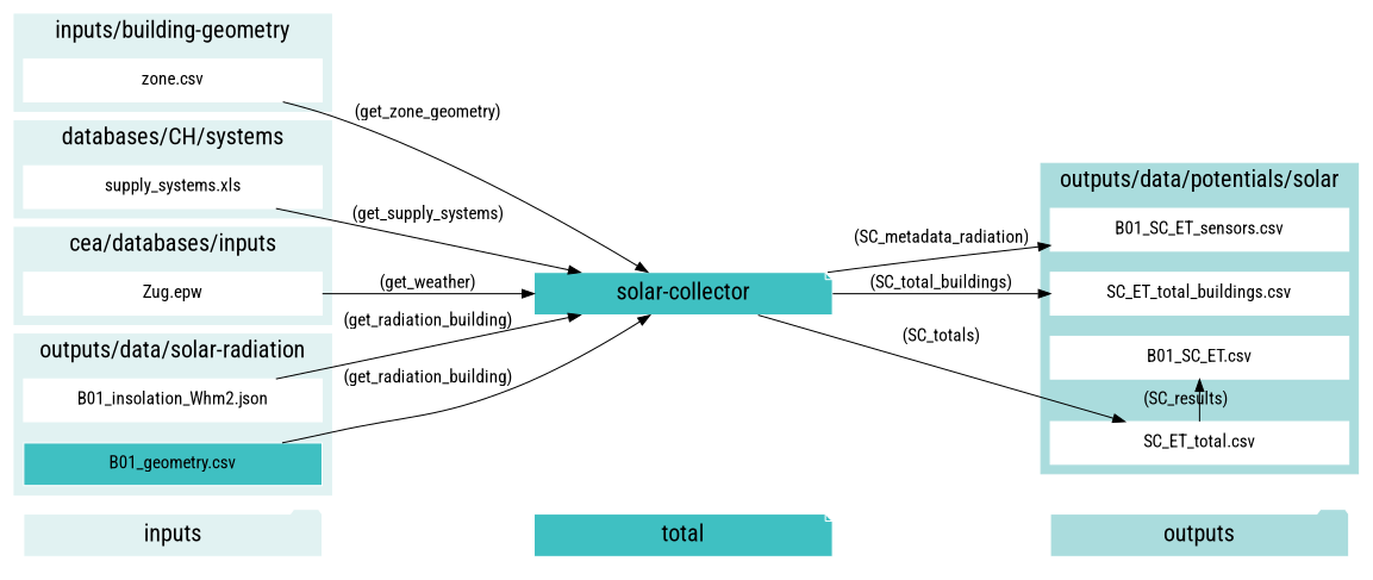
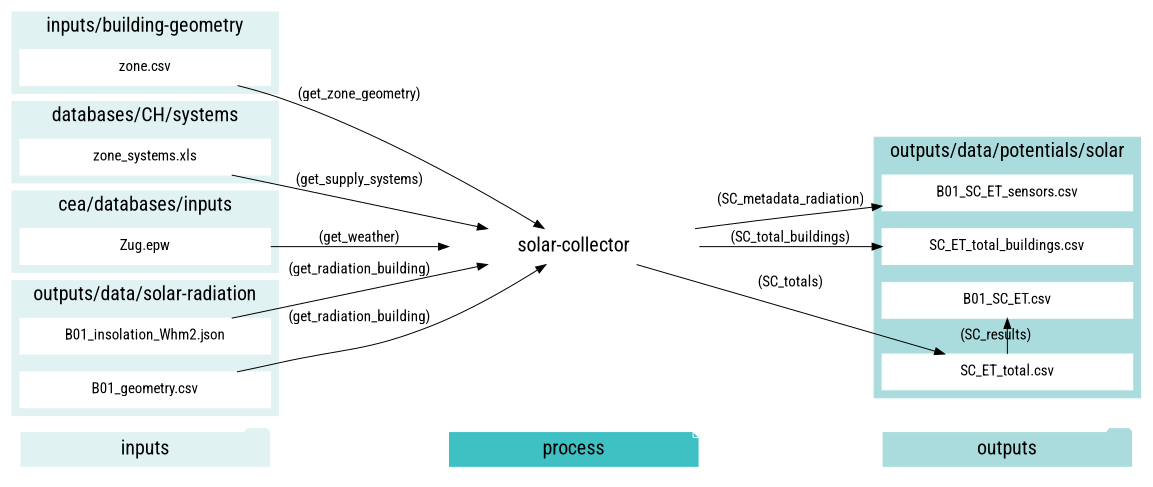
  digraph {
    fontname="Roboto Condensed"
    newrank=true
    rankdir=LR
    node [color=white fixedsize=true fontname="Roboto Condensed" fontsize=15 shape=box style=filled]
    edge [fontname="Roboto Condensed" fontsize=15]
-   process [fillcolor="#3FC0C2" fontsize=20 shape=note width=3.5 label=total]
+   process [fillcolor="#3FC0C2" fontsize=20 shape=note width=3.5]
    outputs [fillcolor="#aadcdd" fontsize=20 shape=folder width=3.5]
    inputs [fillcolor="#E1F2F2" fontsize=20 shape=folder width=3.5]
    n4 [label="zone.csv" width=3.5]
-   "supply_systems.xls" [width=3.5]
+   "supply_systems.xls" [width=3.5 label="zone_systems.xls"]
    "Zug.epw" [width=3.5]
    "B01_SC_ET_sensors.csv" [width=3.5]
    "B01_SC_ET.csv" [width=3.5]
    "SC_ET_total_buildings.csv" [width=3.5]
    "SC_ET_total.csv" [width=3.5]
    "B01_insolation_Whm2.json" [width=3.5]
-   "B01_geometry.csv" [width=3.5 fillcolor="#3FC0C2"]
-   "solar-collector" [fillcolor="#3FC0C2" fontsize=20 shape=note width=3.5]
+   "B01_geometry.csv" [width=3.5]
+   "solar-collector" [fillcolor=white fontsize=20 shape=note width=3.5]
    subgraph cluster_1 {
      fontsize=25
      style=invis
      process
      outputs
      inputs
    }
    subgraph cluster_2 {
      color="#E1F2F2"
      fontsize=20
      label="inputs/building-geometry"
      rank=same
      style=filled
      n4
    }
    subgraph cluster_3 {
      color="#E1F2F2"
      fontsize=20
      label="databases/CH/systems"
      rank=same
      style=filled
      "supply_systems.xls"
    }
    subgraph cluster_4 {
      color="#E1F2F2"
      fontsize=20
      label="cea/databases/inputs"
      rank=same
      style=filled
      "Zug.epw"
    }
    subgraph cluster_5 {
      color="#aadcdd"
      fontsize=20
      label="outputs/data/potentials/solar"
      rank=same
      style=filled
      "B01_SC_ET_sensors.csv"
      "B01_SC_ET.csv"
      "SC_ET_total_buildings.csv"
      "SC_ET_total.csv"
    }
    subgraph cluster_6 {
      color="#E1F2F2"
      fontsize=20
      label="outputs/data/solar-radiation"
      rank=same
      style=filled
      "B01_insolation_Whm2.json"
      "B01_geometry.csv"
    }
    process -> outputs [style=invis]
    inputs -> process [style=invis]
    n4 -> "solar-collector" [label="(get_zone_geometry)"]
    "supply_systems.xls" -> "solar-collector" [label="(get_supply_systems)"]
    "Zug.epw" -> "solar-collector" [label="(get_weather)"]
    "SC_ET_total.csv" -> "B01_SC_ET.csv" [label="(SC_results)"]
    "B01_insolation_Whm2.json" -> "solar-collector" [label="(get_radiation_building)"]
    "B01_geometry.csv" -> "solar-collector" [label="(get_radiation_building)"]
    "solar-collector" -> "B01_SC_ET_sensors.csv" [label="(SC_metadata_radiation)"]
    "solar-collector" -> "SC_ET_total_buildings.csv" [label="(SC_total_buildings)"]
    "solar-collector" -> "SC_ET_total.csv" [label="(SC_totals)"]
  }
